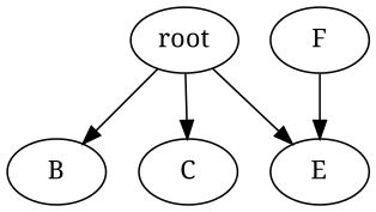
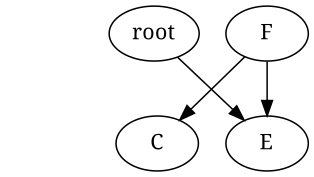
  digraph {
    fontname="Noto Serif"
    node [fontname="Noto Serif"]
    edge [fontname="Noto Serif"]
    n1 [label=root]
-   n2 [label=B]
    n3 [label=E]
    n4 [label=F]
    n5 [label=C]
-   n1 -> n2
    n1 -> n3
    n4 -> n3
-   n1 -> n5
+   n4 -> n5
  }
